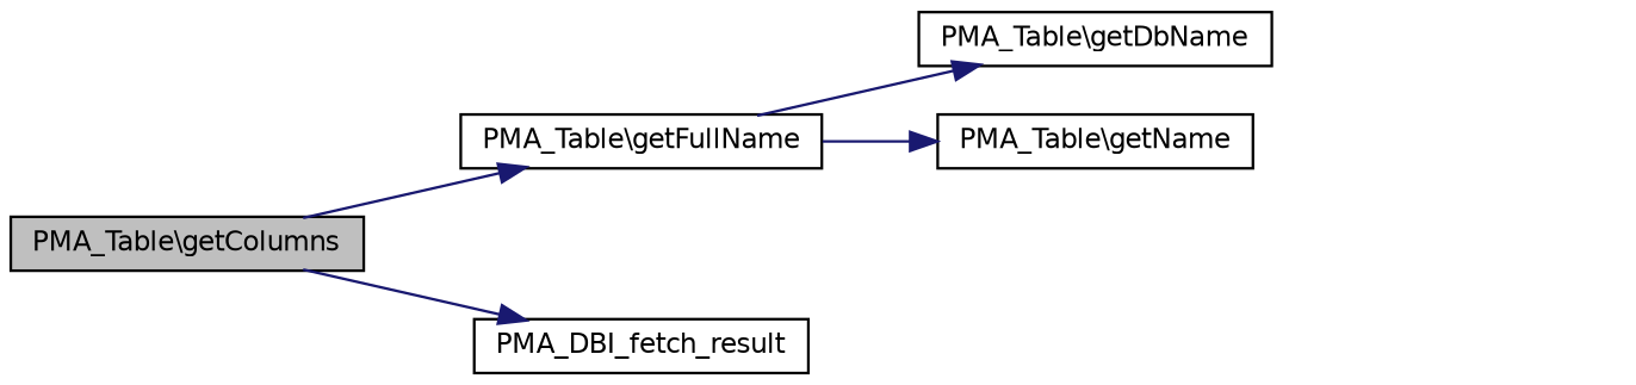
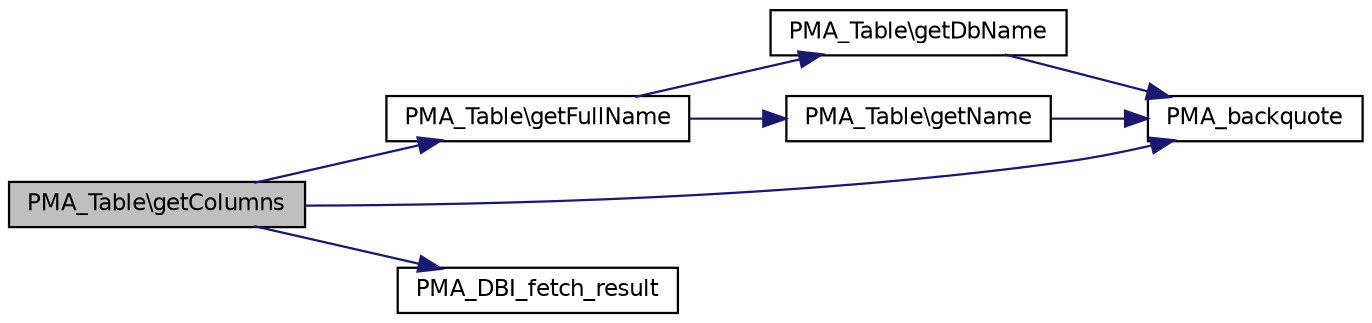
  digraph {
    rankdir=LR
    node [color=black fillcolor=white fontname=Helvetica fontsize=10 shape=record style=filled]
    edge [color=midnightblue fontname=Helvetica fontsize=10 labelfontname=Helvetica labelfontsize=10 style=solid]
    n1 [fillcolor=grey75 fontcolor=black height=0.2 label="PMA_Table\\getColumns" width=0.4]
    n2 [height=0.2 label="PMA_Table\\getFullName" width=0.4]
+   n3 [height=0.2 label=PMA_backquote width=0.4]
    n4 [height=0.2 label=PMA_DBI_fetch_result width=0.4]
    n5 [height=0.2 label="PMA_Table\\getDbName" width=0.4]
    n6 [height=0.2 label="PMA_Table\\getName" width=0.4]
    n1 -> n2
+   n1 -> n3
    n1 -> n4
    n2 -> n5
    n2 -> n6
+   n5 -> n3
+   n6 -> n3
  }
